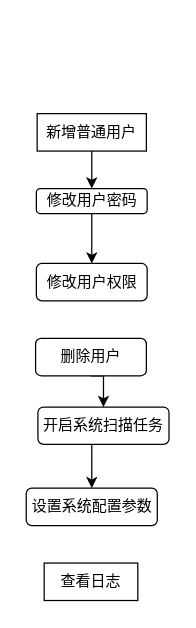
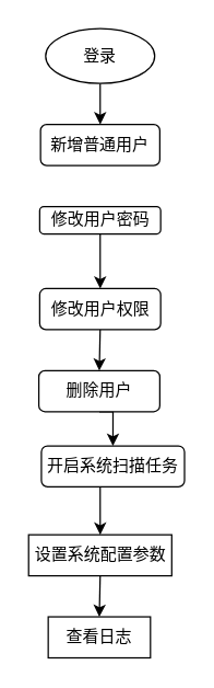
  <mxCell id="0" />
  <mxCell id="1" parent="0" />
- <mxCell id="4" style="edgeStyle=orthogonalEdgeStyle;rounded=0;orthogonalLoop=1;jettySize=auto;html=1;exitX=0.5;exitY=1;exitDx=0;exitDy=0;entryX=0.5;entryY=0;entryDx=0;entryDy=0;" parent="1" source="5" target="7" edge="1"><mxGeometry relative="1" as="geometry" /></mxCell>
- <mxCell id="5" value="新增普通用户" style="whiteSpace=wrap;html=1;rounded=0;" parent="1" vertex="1"><mxGeometry x="29.25" y="90" width="87.5" height="30" as="geometry" /></mxCell>
+ <mxCell id="2" style="edgeStyle=orthogonalEdgeStyle;rounded=0;orthogonalLoop=1;jettySize=auto;html=1;exitX=0.5;exitY=1;exitDx=0;exitDy=0;entryX=0.5;entryY=0;entryDx=0;entryDy=0;" parent="1" source="3" target="5" edge="1"><mxGeometry relative="1" as="geometry" /></mxCell>
+ <mxCell id="3" value="登录" style="ellipse;whiteSpace=wrap;html=1;" parent="1" vertex="1"><mxGeometry x="33" y="20" width="80" height="40" as="geometry" /></mxCell>
+ <mxCell id="5" value="新增普通用户" style="rounded=1;whiteSpace=wrap;html=1;" parent="1" vertex="1"><mxGeometry x="29.25" y="90" width="87.5" height="30" as="geometry" /></mxCell>
  <mxCell id="6" style="edgeStyle=orthogonalEdgeStyle;rounded=0;orthogonalLoop=1;jettySize=auto;html=1;exitX=0.5;exitY=1;exitDx=0;exitDy=0;entryX=0.5;entryY=0;entryDx=0;entryDy=0;" parent="1" source="7" edge="1"><mxGeometry relative="1" as="geometry"><mxPoint x="73" y="210" as="targetPoint" /></mxGeometry></mxCell>
  <mxCell id="7" value="修改用户密码" style="rounded=1;whiteSpace=wrap;html=1;" parent="1" vertex="1"><mxGeometry x="28.63" y="150" width="88.75" height="20" as="geometry" /></mxCell>
  <mxCell id="8" value="查看日志" style="whiteSpace=wrap;html=1;rounded=0;" vertex="1" parent="1"><mxGeometry x="34.88" y="450" width="75" height="30" as="geometry" /></mxCell>
+ <mxCell id="9" style="edgeStyle=orthogonalEdgeStyle;rounded=0;orthogonalLoop=1;jettySize=auto;html=1;exitX=0.5;exitY=1;exitDx=0;exitDy=0;entryX=0.5;entryY=0;entryDx=0;entryDy=0;" edge="1" parent="1" source="10" target="12"><mxGeometry relative="1" as="geometry" /></mxCell>
  <mxCell id="10" value="修改用户权限" style="rounded=1;whiteSpace=wrap;html=1;" vertex="1" parent="1"><mxGeometry x="28.63" y="210" width="88.75" height="30" as="geometry" /></mxCell>
  <mxCell id="11" style="edgeStyle=orthogonalEdgeStyle;rounded=0;orthogonalLoop=1;jettySize=auto;html=1;exitX=0.5;exitY=1;exitDx=0;exitDy=0;entryX=0.5;entryY=0;entryDx=0;entryDy=0;" edge="1" parent="1" source="12" target="14"><mxGeometry relative="1" as="geometry" /></mxCell>
  <mxCell id="12" value="删除用户" style="rounded=1;whiteSpace=wrap;html=1;" vertex="1" parent="1"><mxGeometry x="28" y="270" width="88.75" height="30" as="geometry" /></mxCell>
  <mxCell id="13" style="edgeStyle=orthogonalEdgeStyle;rounded=0;orthogonalLoop=1;jettySize=auto;html=1;exitX=0.5;exitY=1;exitDx=0;exitDy=0;entryX=0.5;entryY=0;entryDx=0;entryDy=0;" edge="1" parent="1" source="14" target="16"><mxGeometry relative="1" as="geometry" /></mxCell>
  <mxCell id="14" value="开启系统扫描任务" style="rounded=1;whiteSpace=wrap;html=1;" vertex="1" parent="1"><mxGeometry x="29.88" y="325" width="105" height="30" as="geometry" /></mxCell>
- <mxCell id="16" value="设置系统配置参数" style="rounded=1;whiteSpace=wrap;html=1;" vertex="1" parent="1"><mxGeometry x="20.51" y="390" width="105" height="30" as="geometry" /></mxCell>
+ <mxCell id="15" style="edgeStyle=orthogonalEdgeStyle;rounded=0;orthogonalLoop=1;jettySize=auto;html=1;exitX=0.5;exitY=1;exitDx=0;exitDy=0;entryX=0.5;entryY=0;entryDx=0;entryDy=0;" edge="1" parent="1" source="16" target="8"><mxGeometry relative="1" as="geometry" /></mxCell>
+ <mxCell id="16" value="设置系统配置参数" style="whiteSpace=wrap;html=1;rounded=0;" vertex="1" parent="1"><mxGeometry x="20.51" y="390" width="105" height="30" as="geometry" /></mxCell>
